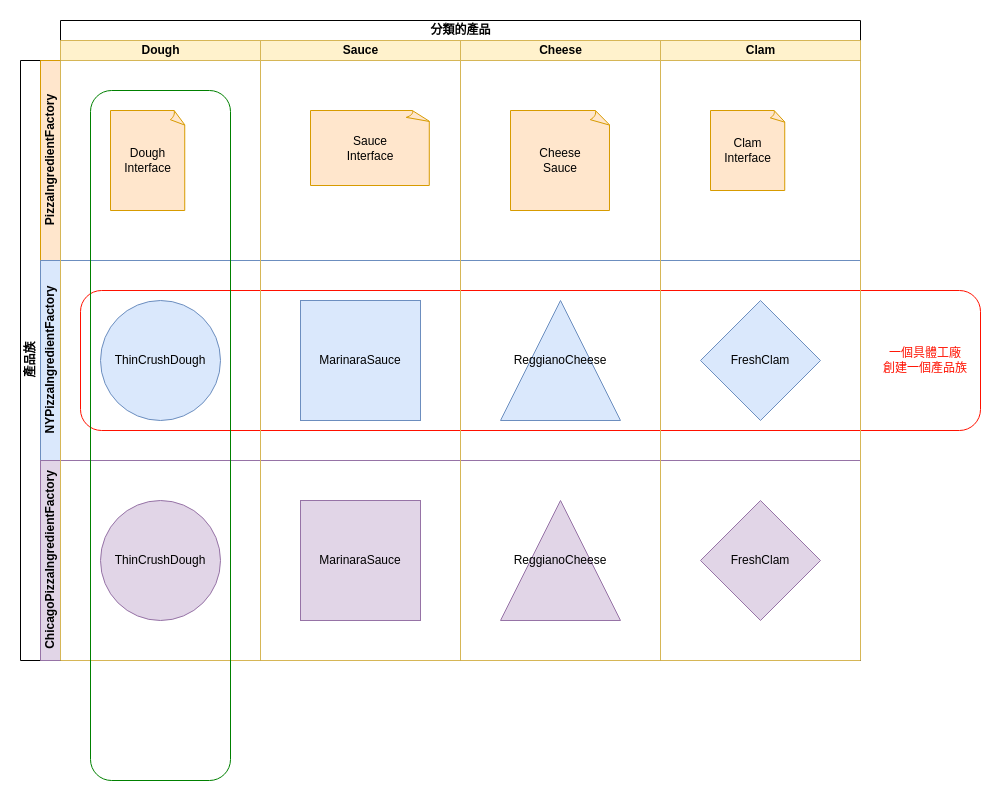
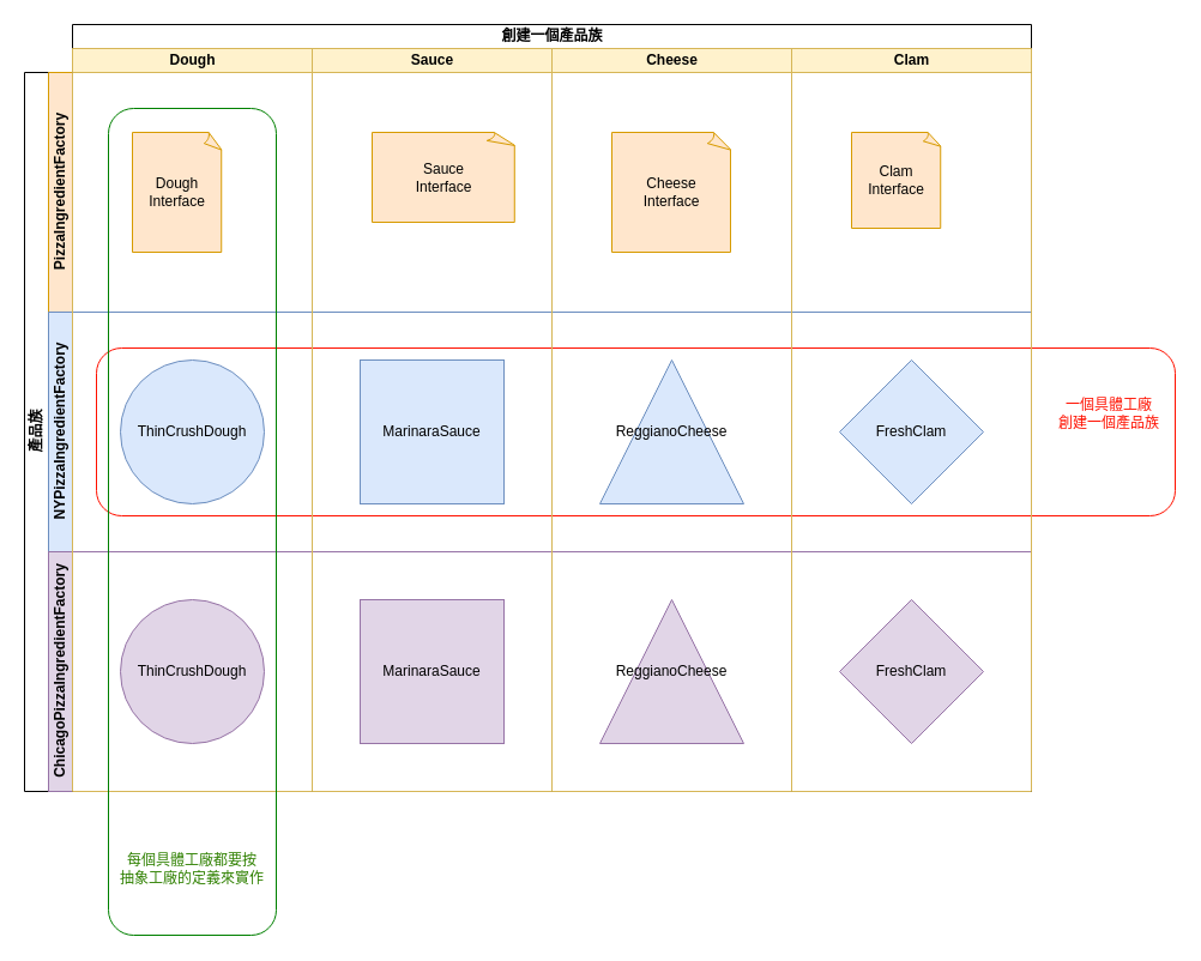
  <mxCell id="0" />
  <mxCell id="1" parent="0" />
  <mxCell id="2" value="" style="rounded=1;whiteSpace=wrap;html=1;fillColor=none;strokeColor=#FF1100;" vertex="1" parent="1"><mxGeometry x="80" y="290" width="900" height="140" as="geometry" /></mxCell>
  <mxCell id="3" value="產品族" style="swimlane;html=1;childLayout=stackLayout;resizeParent=1;resizeParentMax=0;horizontal=0;startSize=20;horizontalStack=0;" parent="1" vertex="1"><mxGeometry x="20" y="60" width="840" height="600" as="geometry" /></mxCell>
  <mxCell id="4" value="PizzaIngredientFactory" style="swimlane;html=1;startSize=20;horizontal=0;fillColor=#ffe6cc;strokeColor=#d79b00;" parent="3" vertex="1"><mxGeometry x="20" width="820" height="200" as="geometry" /></mxCell>
  <mxCell id="5" value="NYPizzaIngredientFactory" style="swimlane;html=1;startSize=20;horizontal=0;fillColor=#dae8fc;strokeColor=#6c8ebf;" vertex="1" parent="3"><mxGeometry x="20" y="200" width="820" height="200" as="geometry" /></mxCell>
  <mxCell id="6" value="ChicagoPizzaIngredientFactory" style="swimlane;html=1;startSize=20;horizontal=0;fillColor=#e1d5e7;strokeColor=#9673a6;" parent="3" vertex="1"><mxGeometry x="20" y="400" width="820" height="200" as="geometry" /></mxCell>
- <mxCell id="7" value="分類的產品" style="swimlane;childLayout=stackLayout;resizeParent=1;resizeParentMax=0;startSize=20;html=1;" vertex="1" parent="1"><mxGeometry x="60" y="20" width="800" height="640" as="geometry" /></mxCell>
+ <mxCell id="7" value="創建一個產品族" style="swimlane;childLayout=stackLayout;resizeParent=1;resizeParentMax=0;startSize=20;html=1;" vertex="1" parent="1"><mxGeometry x="60" y="20" width="800" height="640" as="geometry" /></mxCell>
  <mxCell id="8" value="Dough" style="swimlane;startSize=20;html=1;fillColor=#fff2cc;strokeColor=#d6b656;" vertex="1" parent="7"><mxGeometry y="20" width="200" height="620" as="geometry" /></mxCell>
  <mxCell id="9" value="Dough&lt;br&gt;Interface" style="whiteSpace=wrap;html=1;shape=mxgraph.basic.document;fillColor=#ffe6cc;strokeColor=#d79b00;" vertex="1" parent="8"><mxGeometry x="50" y="70" width="75" height="100" as="geometry" /></mxCell>
  <mxCell id="10" value="ThinCrushDough" style="ellipse;whiteSpace=wrap;html=1;aspect=fixed;fillColor=#dae8fc;strokeColor=#6c8ebf;" vertex="1" parent="8"><mxGeometry x="40" y="260" width="120" height="120" as="geometry" /></mxCell>
  <mxCell id="11" value="Sauce" style="swimlane;startSize=20;html=1;fillColor=#fff2cc;strokeColor=#d6b656;" vertex="1" parent="7"><mxGeometry x="200" y="20" width="200" height="620" as="geometry" /></mxCell>
  <mxCell id="12" value="Sauce&lt;br&gt;Interface" style="whiteSpace=wrap;html=1;shape=mxgraph.basic.document;fillColor=#ffe6cc;strokeColor=#d79b00;" vertex="1" parent="11"><mxGeometry x="50" y="70" width="120" height="75" as="geometry" /></mxCell>
  <mxCell id="13" value="MarinaraSauce" style="whiteSpace=wrap;html=1;aspect=fixed;fillColor=#dae8fc;strokeColor=#6c8ebf;" vertex="1" parent="11"><mxGeometry x="40" y="260" width="120" height="120" as="geometry" /></mxCell>
  <mxCell id="14" value="Cheese" style="swimlane;startSize=20;html=1;fillColor=#fff2cc;strokeColor=#d6b656;" vertex="1" parent="7"><mxGeometry x="400" y="20" width="200" height="620" as="geometry" /></mxCell>
- <mxCell id="15" value="Cheese&lt;br&gt;Sauce" style="whiteSpace=wrap;html=1;shape=mxgraph.basic.document;fillColor=#ffe6cc;strokeColor=#d79b00;" vertex="1" parent="14"><mxGeometry x="50" y="70" width="100" height="100" as="geometry" /></mxCell>
+ <mxCell id="15" value="Cheese&lt;br&gt;Interface" style="whiteSpace=wrap;html=1;shape=mxgraph.basic.document;fillColor=#ffe6cc;strokeColor=#d79b00;" vertex="1" parent="14"><mxGeometry x="50" y="70" width="100" height="100" as="geometry" /></mxCell>
  <mxCell id="16" value="ReggianoCheese" style="triangle;whiteSpace=wrap;html=1;direction=north;fillColor=#dae8fc;strokeColor=#6c8ebf;" vertex="1" parent="14"><mxGeometry x="40" y="260" width="120" height="120" as="geometry" /></mxCell>
  <mxCell id="17" value="Clam" style="swimlane;startSize=20;html=1;fillColor=#fff2cc;strokeColor=#d6b656;" vertex="1" parent="7"><mxGeometry x="600" y="20" width="200" height="620" as="geometry" /></mxCell>
  <mxCell id="18" value="Clam&lt;br&gt;Interface" style="whiteSpace=wrap;html=1;shape=mxgraph.basic.document;fillColor=#ffe6cc;strokeColor=#d79b00;" vertex="1" parent="17"><mxGeometry x="50" y="70" width="75" height="80" as="geometry" /></mxCell>
  <mxCell id="19" value="FreshClam" style="rhombus;whiteSpace=wrap;html=1;fillColor=#dae8fc;strokeColor=#6c8ebf;" vertex="1" parent="17"><mxGeometry x="40" y="260" width="120" height="120" as="geometry" /></mxCell>
  <mxCell id="20" value="ThinCrushDough" style="ellipse;whiteSpace=wrap;html=1;aspect=fixed;fillColor=#e1d5e7;strokeColor=#9673a6;" vertex="1" parent="1"><mxGeometry x="100" y="500" width="120" height="120" as="geometry" /></mxCell>
  <mxCell id="21" value="MarinaraSauce" style="whiteSpace=wrap;html=1;aspect=fixed;fillColor=#e1d5e7;strokeColor=#9673a6;" vertex="1" parent="1"><mxGeometry x="300" y="500" width="120" height="120" as="geometry" /></mxCell>
  <mxCell id="22" value="ReggianoCheese" style="triangle;whiteSpace=wrap;html=1;direction=north;fillColor=#e1d5e7;strokeColor=#9673a6;" vertex="1" parent="1"><mxGeometry x="500" y="500" width="120" height="120" as="geometry" /></mxCell>
  <mxCell id="23" value="FreshClam" style="rhombus;whiteSpace=wrap;html=1;fillColor=#e1d5e7;strokeColor=#9673a6;" vertex="1" parent="1"><mxGeometry x="700" y="500" width="120" height="120" as="geometry" /></mxCell>
- <mxCell id="24" value="一個具體工廠&lt;br&gt;創建一個產品族" style="text;html=1;align=center;verticalAlign=middle;whiteSpace=wrap;rounded=0;fontColor=#FF1100;" vertex="1" parent="1"><mxGeometry x="880" y="345" width="90" height="30" as="geometry" /></mxCell>
+ <mxCell id="24" value="一個具體工廠&lt;br&gt;創建一個產品族" style="text;html=1;align=center;verticalAlign=middle;whiteSpace=wrap;rounded=0;fontColor=#FF1100;" vertex="1" parent="1"><mxGeometry x="880" y="330" width="90" height="30" as="geometry" /></mxCell>
  <mxCell id="25" value="" style="rounded=1;whiteSpace=wrap;html=1;fillColor=none;strokeColor=#008000;" vertex="1" parent="1"><mxGeometry x="90" y="90" width="140" height="690" as="geometry" /></mxCell>
+ <mxCell id="26" value="每個具體工廠都要按&lt;br&gt;抽象工廠的定義來實作" style="text;html=1;align=center;verticalAlign=middle;whiteSpace=wrap;rounded=0;fontColor=#2f8000;" vertex="1" parent="1"><mxGeometry x="90" y="710" width="140" height="30" as="geometry" /></mxCell>
